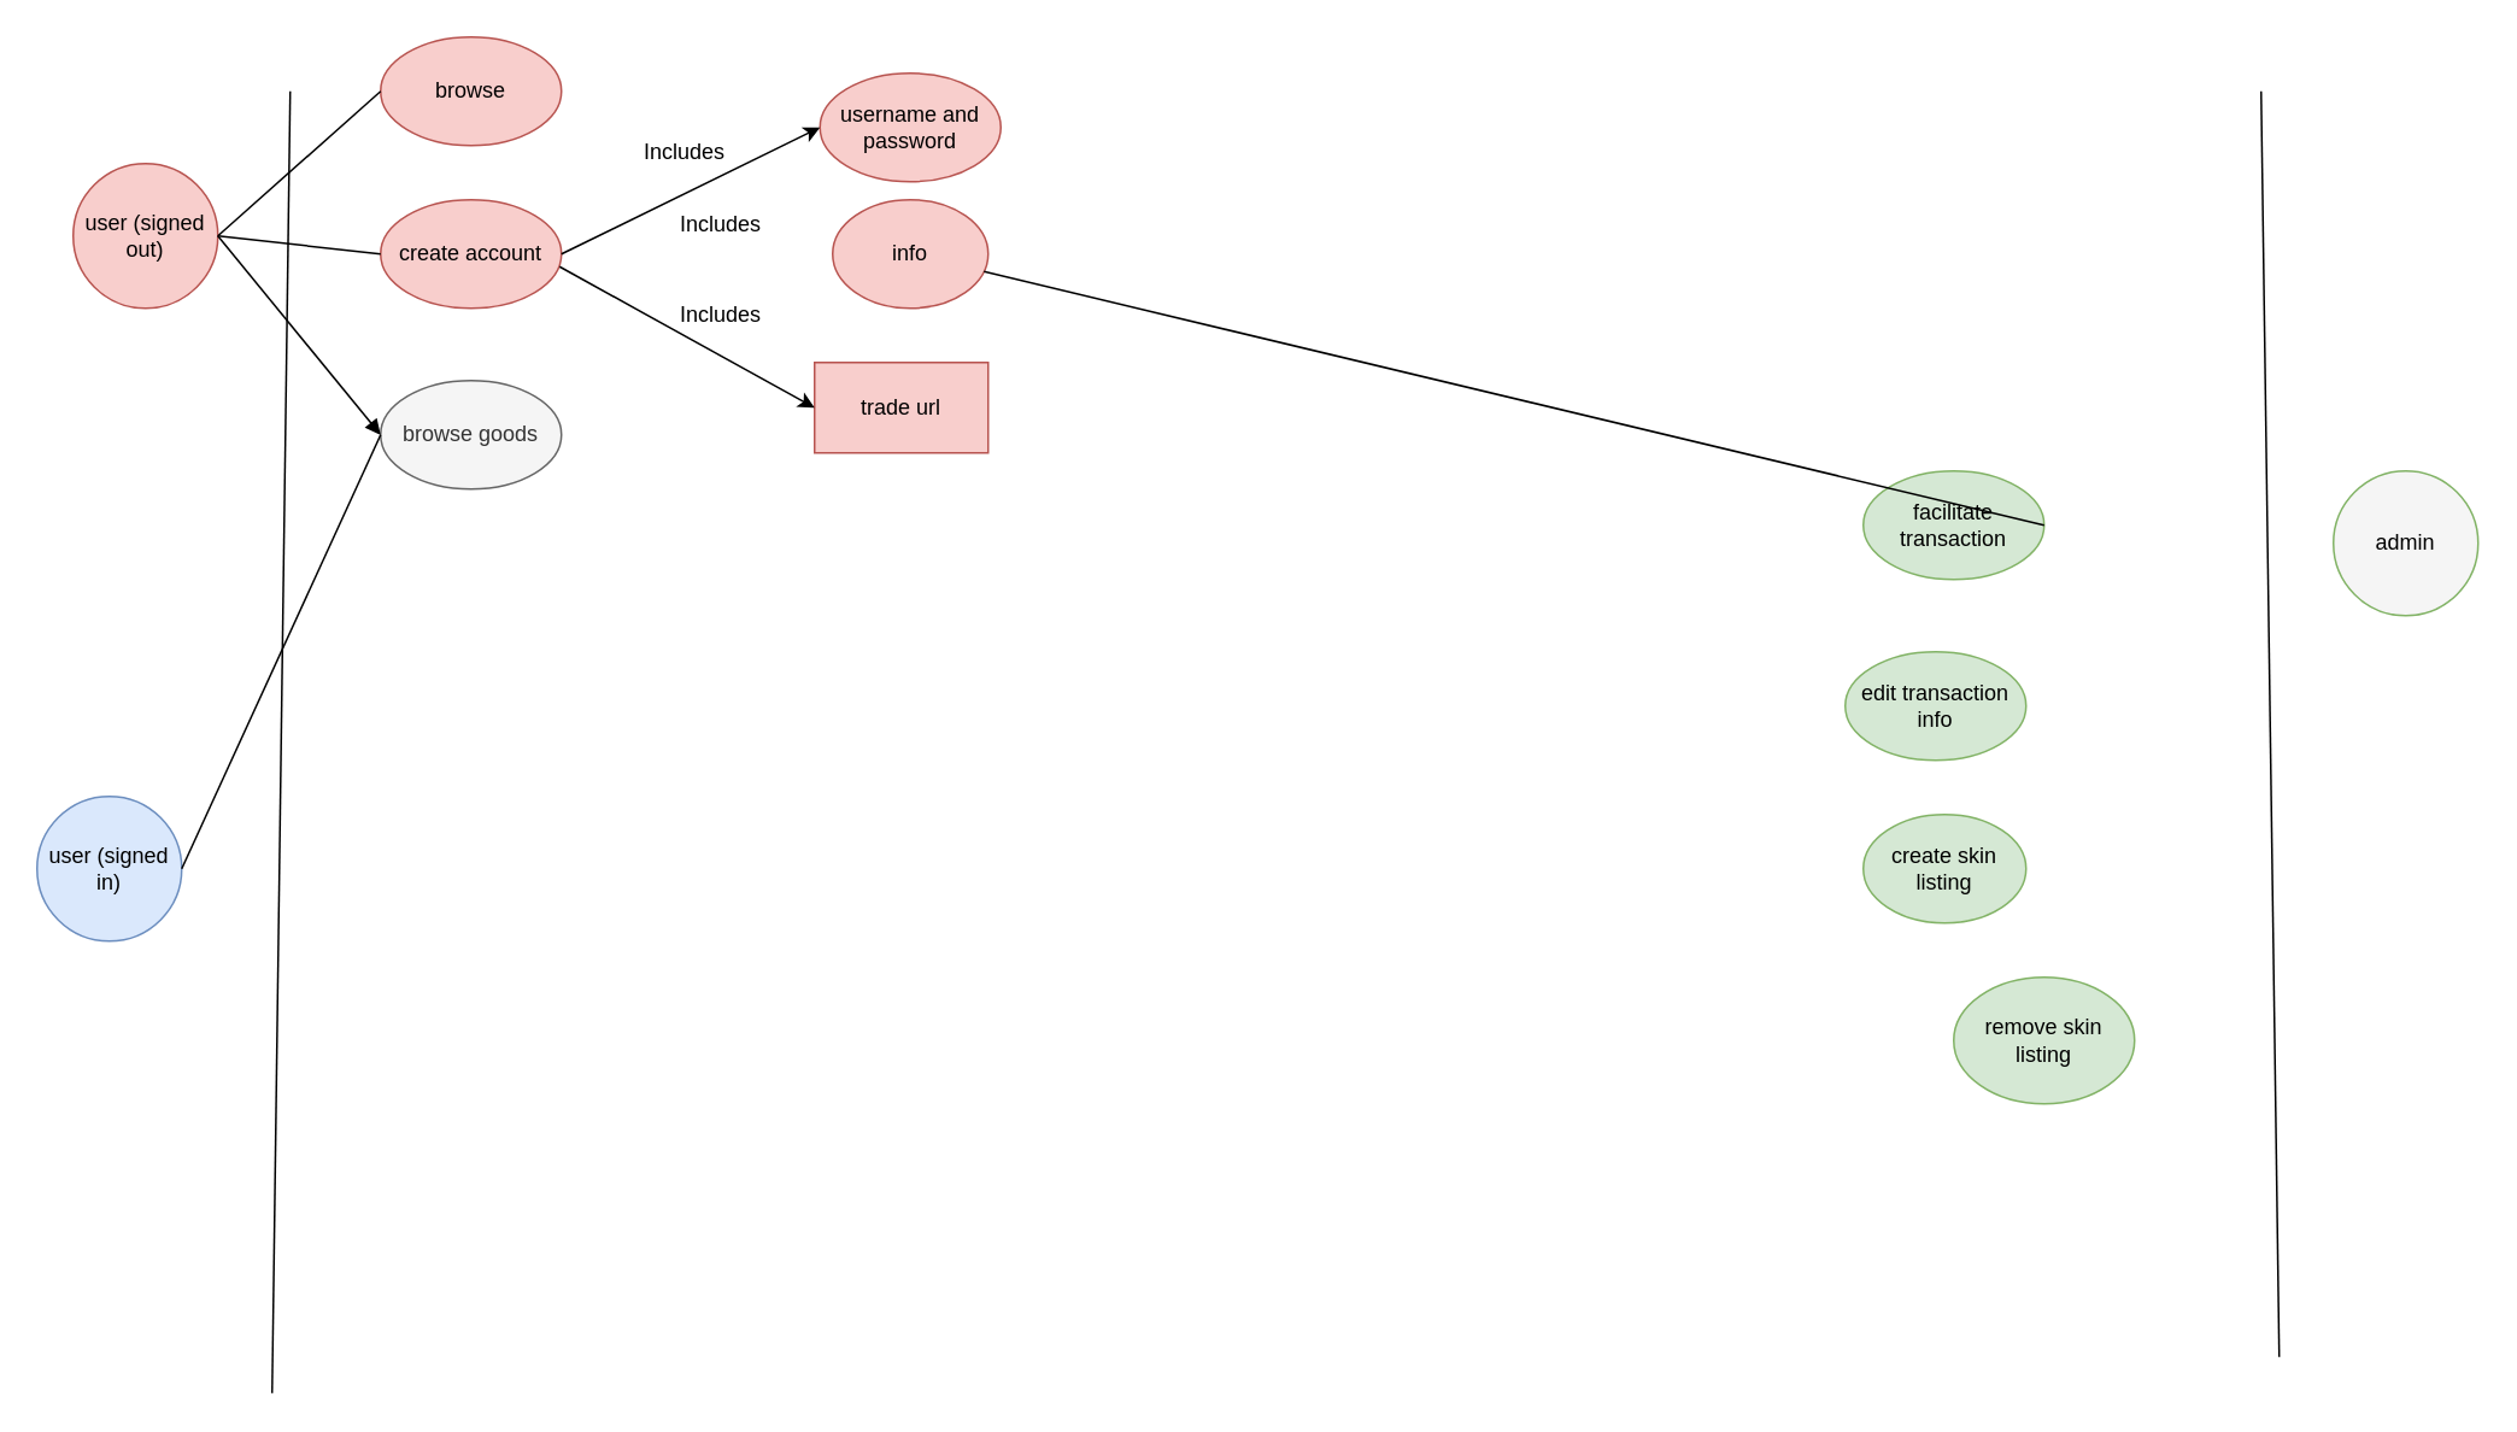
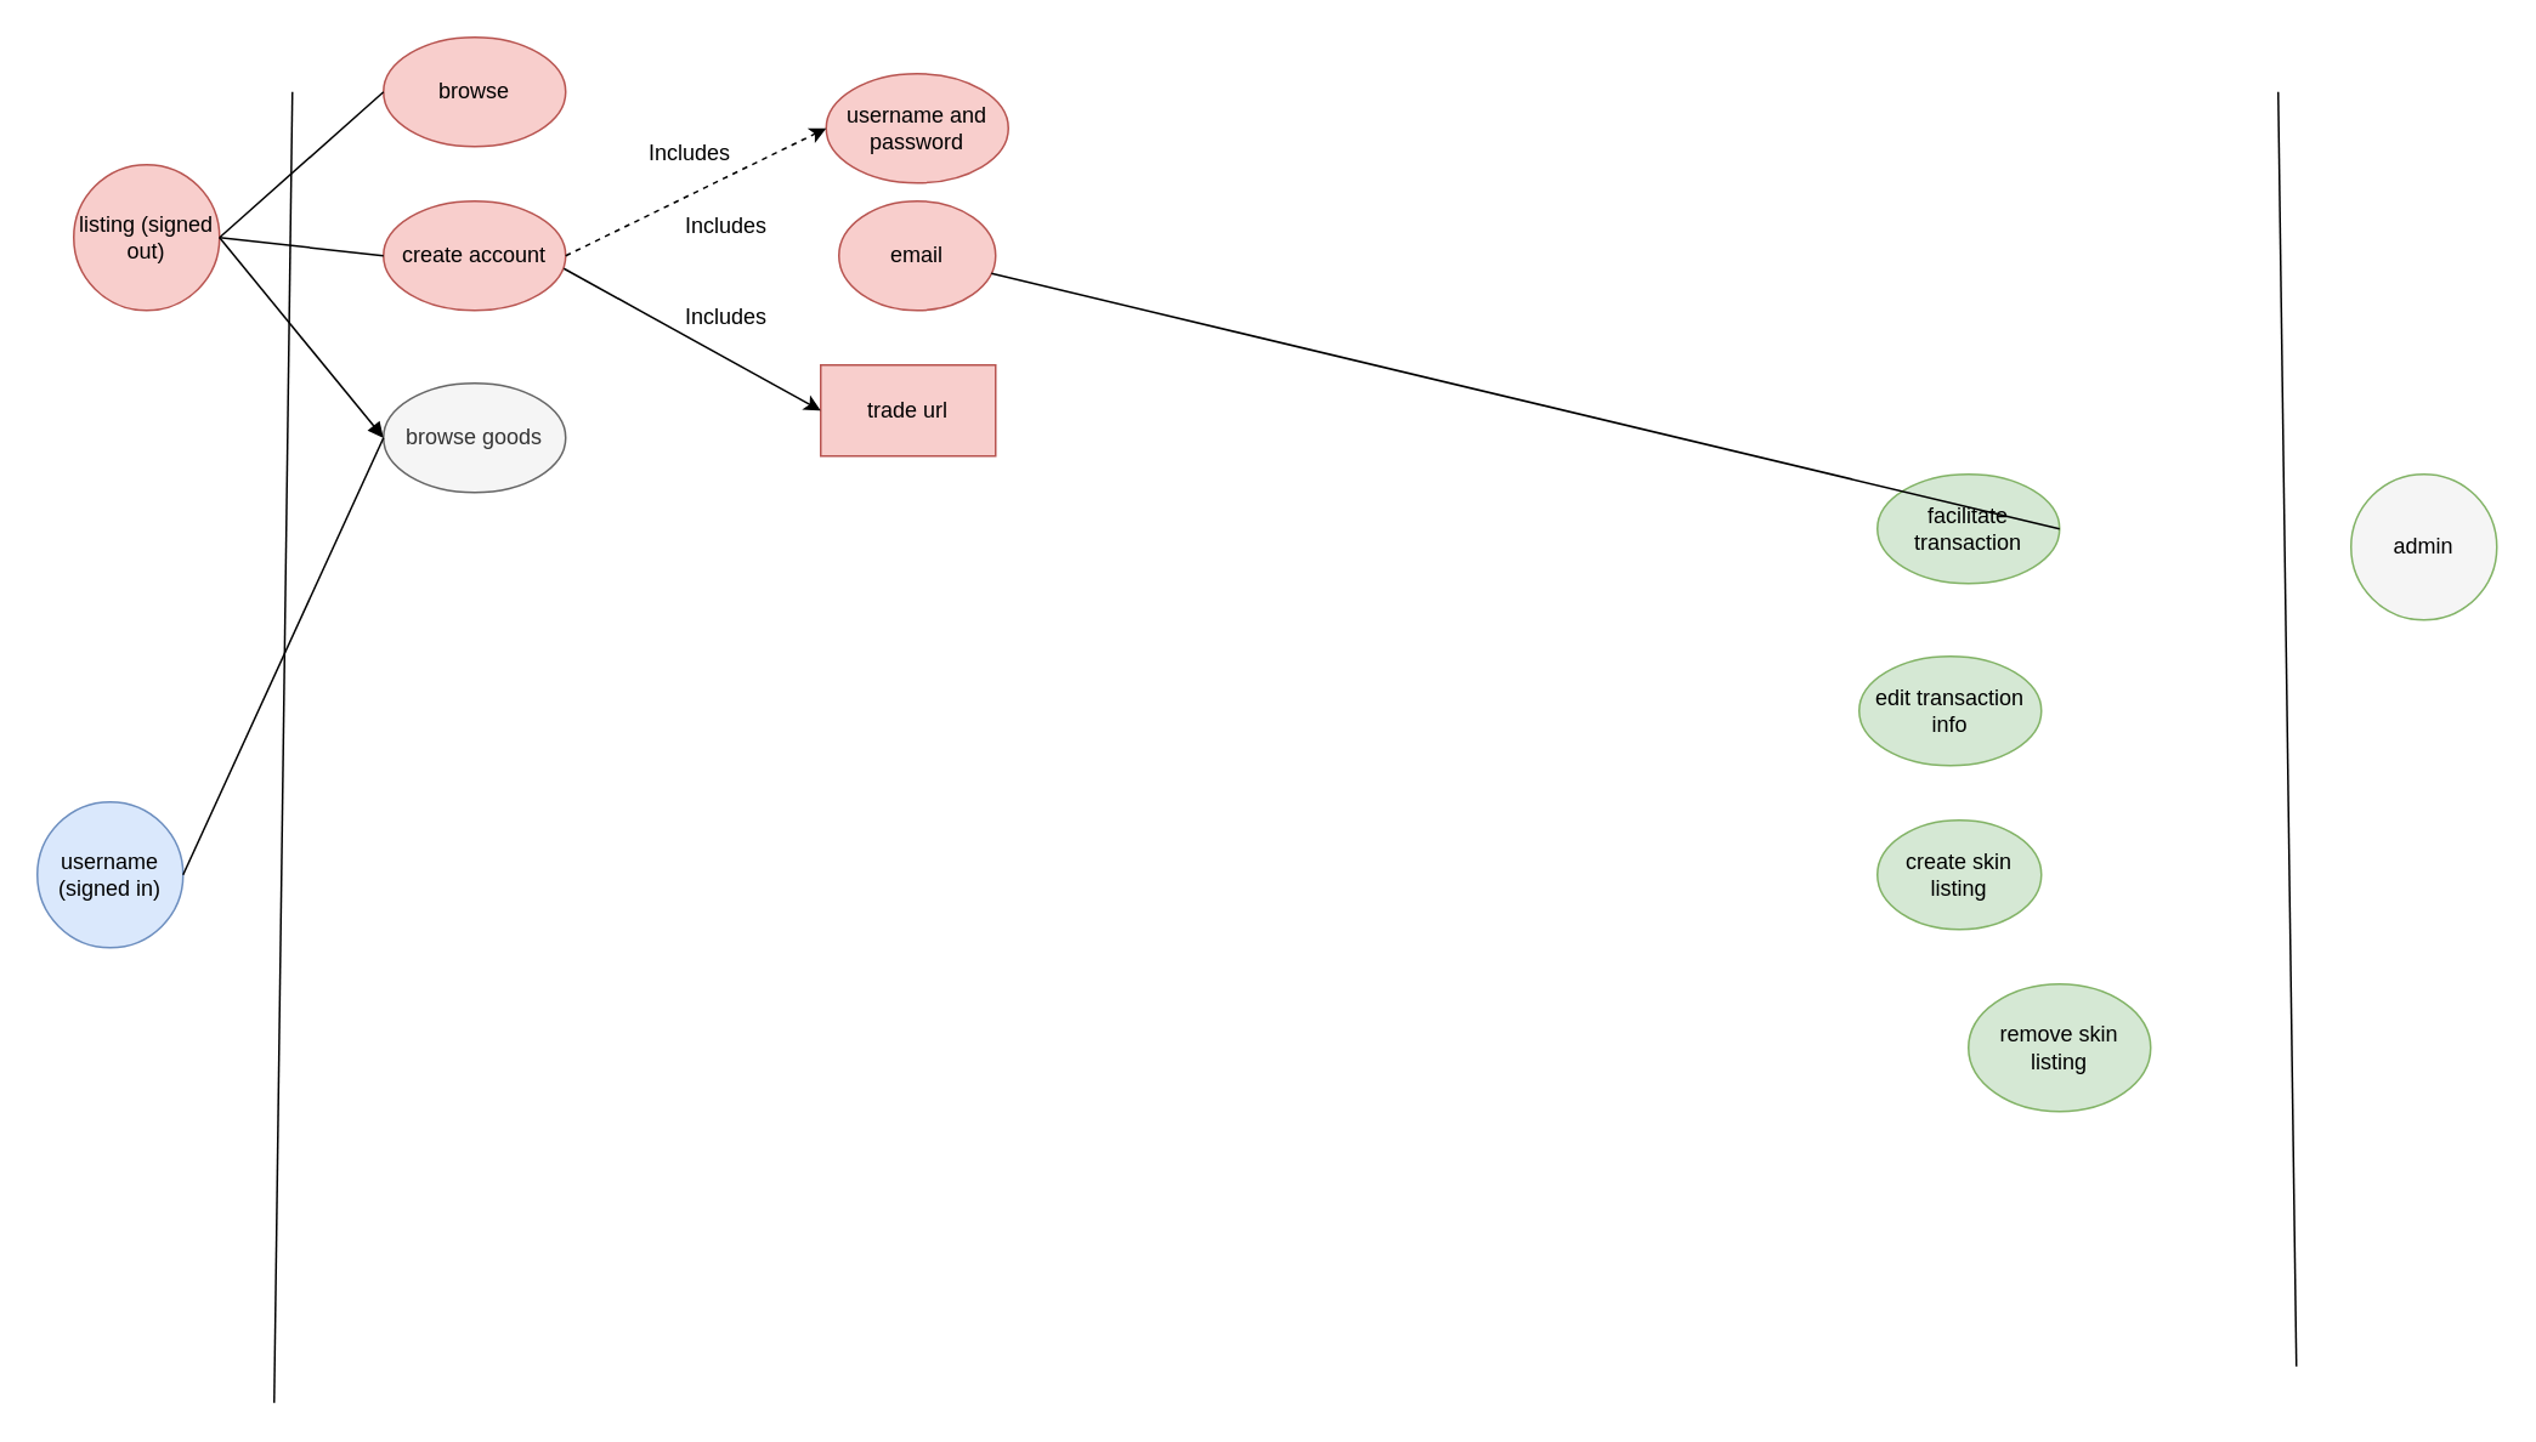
  <mxCell id="0" />
  <mxCell id="1" parent="0" />
- <mxCell id="2" value="user (signed in)" style="ellipse;whiteSpace=wrap;html=1;fillColor=#dae8fc;strokeColor=#6c8ebf;" parent="1" vertex="1"><mxGeometry x="20" y="440" width="80" height="80" as="geometry" /></mxCell>
- <mxCell id="3" value="user (signed out)" style="ellipse;whiteSpace=wrap;html=1;fillColor=#f8cecc;strokeColor=#b85450;" parent="1" vertex="1"><mxGeometry x="40" y="90" width="80" height="80" as="geometry" /></mxCell>
+ <mxCell id="2" value="username (signed in)" style="ellipse;whiteSpace=wrap;html=1;fillColor=#dae8fc;strokeColor=#6c8ebf;" parent="1" vertex="1"><mxGeometry x="20" y="440" width="80" height="80" as="geometry" /></mxCell>
+ <mxCell id="3" value="listing (signed out)" style="ellipse;whiteSpace=wrap;html=1;fillColor=#f8cecc;strokeColor=#b85450;" parent="1" vertex="1"><mxGeometry x="40" y="90" width="80" height="80" as="geometry" /></mxCell>
  <mxCell id="4" value="" style="endArrow=none;html=1;rounded=0;" parent="1" edge="1"><mxGeometry width="50" height="50" relative="1" as="geometry"><mxPoint x="150" y="770" as="sourcePoint" /><mxPoint x="160" y="50" as="targetPoint" /></mxGeometry></mxCell>
  <mxCell id="5" value="" style="endArrow=none;html=1;rounded=0;" parent="1" edge="1"><mxGeometry width="50" height="50" relative="1" as="geometry"><mxPoint x="1260" y="750" as="sourcePoint" /><mxPoint x="1250" y="50" as="targetPoint" /></mxGeometry></mxCell>
  <mxCell id="6" value="admin" style="ellipse;whiteSpace=wrap;html=1;aspect=fixed;fillColor=#f5f5f5;strokeColor=#82b366;" vertex="1" parent="1"><mxGeometry x="1290" y="260" width="80" height="80" as="geometry" /></mxCell>
  <mxCell id="7" value="browse" style="ellipse;whiteSpace=wrap;html=1;fillColor=#f8cecc;strokeColor=#b85450;" vertex="1" parent="1"><mxGeometry x="210" y="20" width="100" height="60" as="geometry" /></mxCell>
  <mxCell id="8" value="create account" style="ellipse;whiteSpace=wrap;html=1;fillColor=#f8cecc;strokeColor=#b85450;" vertex="1" parent="1"><mxGeometry x="210" y="110" width="100" height="60" as="geometry" /></mxCell>
  <mxCell id="9" value="browse goods" style="ellipse;whiteSpace=wrap;html=1;fillColor=#f5f5f5;fontColor=#333333;strokeColor=#666666;" vertex="1" parent="1"><mxGeometry x="210" y="210" width="100" height="60" as="geometry" /></mxCell>
  <mxCell id="10" value="" style="endArrow=none;html=1;rounded=0;exitX=1;exitY=0.5;exitDx=0;exitDy=0;entryX=0;entryY=0.5;entryDx=0;entryDy=0;" edge="1" parent="1" source="3" target="7"><mxGeometry width="50" height="50" relative="1" as="geometry"><mxPoint x="380" y="350" as="sourcePoint" /><mxPoint x="430" y="300" as="targetPoint" /></mxGeometry></mxCell>
  <mxCell id="11" value="" style="endArrow=none;html=1;rounded=0;exitX=1;exitY=0.5;exitDx=0;exitDy=0;entryX=0;entryY=0.5;entryDx=0;entryDy=0;" edge="1" parent="1" source="3" target="8"><mxGeometry width="50" height="50" relative="1" as="geometry"><mxPoint x="380" y="350" as="sourcePoint" /><mxPoint x="430" y="300" as="targetPoint" /></mxGeometry></mxCell>
  <mxCell id="12" value="" style="endArrow=block;html=1;rounded=0;exitX=1;exitY=0.5;exitDx=0;exitDy=0;entryX=0;entryY=0.5;entryDx=0;entryDy=0;" edge="1" parent="1" source="3" target="9"><mxGeometry width="50" height="50" relative="1" as="geometry"><mxPoint x="380" y="350" as="sourcePoint" /><mxPoint x="430" y="300" as="targetPoint" /></mxGeometry></mxCell>
  <mxCell id="13" value="" style="endArrow=none;html=1;rounded=0;exitX=1;exitY=0.5;exitDx=0;exitDy=0;entryX=0;entryY=0.5;entryDx=0;entryDy=0;" edge="1" parent="1" source="2" target="9"><mxGeometry width="50" height="50" relative="1" as="geometry"><mxPoint x="380" y="350" as="sourcePoint" /><mxPoint x="430" y="300" as="targetPoint" /></mxGeometry></mxCell>
  <mxCell id="14" value="trade url" style="whiteSpace=wrap;html=1;fillColor=#f8cecc;strokeColor=#b85450;rounded=0;" vertex="1" parent="1"><mxGeometry x="450" y="200" width="96" height="50" as="geometry" /></mxCell>
- <mxCell id="15" value="info" style="ellipse;whiteSpace=wrap;html=1;fillColor=#f8cecc;strokeColor=#b85450;" vertex="1" parent="1"><mxGeometry x="460" y="110" width="86" height="60" as="geometry" /></mxCell>
+ <mxCell id="15" value="email" style="ellipse;whiteSpace=wrap;html=1;fillColor=#f8cecc;strokeColor=#b85450;" vertex="1" parent="1"><mxGeometry x="460" y="110" width="86" height="60" as="geometry" /></mxCell>
  <mxCell id="16" value="username and password" style="ellipse;whiteSpace=wrap;html=1;fillColor=#f8cecc;strokeColor=#b85450;" vertex="1" parent="1"><mxGeometry x="453" y="40" width="100" height="60" as="geometry" /></mxCell>
- <mxCell id="17" value="" style="endArrow=classic;html=1;rounded=0;exitX=1;exitY=0.5;exitDx=0;exitDy=0;entryX=0;entryY=0.5;entryDx=0;entryDy=0;" edge="1" parent="1" source="8" target="16"><mxGeometry width="50" height="50" relative="1" as="geometry"><mxPoint x="420" y="300" as="sourcePoint" /><mxPoint x="470" y="250" as="targetPoint" /></mxGeometry></mxCell>
+ <mxCell id="17" value="" style="endArrow=classic;html=1;rounded=0;exitX=1;exitY=0.5;exitDx=0;exitDy=0;entryX=0;entryY=0.5;entryDx=0;entryDy=0;dashed=1;" edge="1" parent="1" source="8" target="16"><mxGeometry width="50" height="50" relative="1" as="geometry"><mxPoint x="420" y="300" as="sourcePoint" /><mxPoint x="470" y="250" as="targetPoint" /></mxGeometry></mxCell>
  <mxCell id="18" value="" style="endArrow=classic;html=1;rounded=0;exitX=0.99;exitY=0.617;exitDx=0;exitDy=0;exitPerimeter=0;entryX=0;entryY=0.5;entryDx=0;entryDy=0;" edge="1" parent="1" source="8" target="14"><mxGeometry width="50" height="50" relative="1" as="geometry"><mxPoint x="420" y="300" as="sourcePoint" /><mxPoint x="470" y="250" as="targetPoint" /></mxGeometry></mxCell>
  <mxCell id="19" value="Includes" style="text;strokeColor=none;fillColor=none;spacingLeft=4;spacingRight=4;overflow=hidden;rotatable=0;points=[[0,0.5],[1,0.5]];portConstraint=eastwest;fontSize=12;whiteSpace=wrap;html=1;" vertex="1" parent="1"><mxGeometry x="370" y="110" width="60" height="30" as="geometry" /></mxCell>
  <mxCell id="20" value="Includes" style="text;strokeColor=none;fillColor=none;spacingLeft=4;spacingRight=4;overflow=hidden;rotatable=0;points=[[0,0.5],[1,0.5]];portConstraint=eastwest;fontSize=12;whiteSpace=wrap;html=1;" vertex="1" parent="1"><mxGeometry x="370" y="160" width="60" height="30" as="geometry" /></mxCell>
  <mxCell id="21" value="Includes" style="text;strokeColor=none;fillColor=none;spacingLeft=4;spacingRight=4;overflow=hidden;rotatable=0;points=[[0,0.5],[1,0.5]];portConstraint=eastwest;fontSize=12;whiteSpace=wrap;html=1;" vertex="1" parent="1"><mxGeometry x="350" y="70" width="60" height="30" as="geometry" /></mxCell>
  <mxCell id="22" value="facilitate transaction" style="ellipse;whiteSpace=wrap;html=1;fillColor=#d5e8d4;strokeColor=#82b366;" vertex="1" parent="1"><mxGeometry x="1030" y="260" width="100" height="60" as="geometry" /></mxCell>
  <mxCell id="23" value="" style="endArrow=none;html=1;rounded=0;exitX=1;exitY=0.5;exitDx=0;exitDy=0;" edge="1" parent="1" source="22" target="15"><mxGeometry width="50" height="50" relative="1" as="geometry"><mxPoint x="1130" y="350" as="sourcePoint" /><mxPoint x="1180" y="300" as="targetPoint" /></mxGeometry></mxCell>
  <mxCell id="24" value="remove skin listing" style="ellipse;whiteSpace=wrap;html=1;fillColor=#d5e8d4;strokeColor=#82b366;" vertex="1" parent="1"><mxGeometry x="1080" y="540" width="100" height="70" as="geometry" /></mxCell>
  <mxCell id="25" value="edit transaction info" style="ellipse;whiteSpace=wrap;html=1;fillColor=#d5e8d4;strokeColor=#82b366;" vertex="1" parent="1"><mxGeometry x="1020" y="360" width="100" height="60" as="geometry" /></mxCell>
  <mxCell id="26" value="create skin listing" style="ellipse;whiteSpace=wrap;html=1;fillColor=#d5e8d4;strokeColor=#82b366;" vertex="1" parent="1"><mxGeometry x="1030" y="450" width="90" height="60" as="geometry" /></mxCell>
